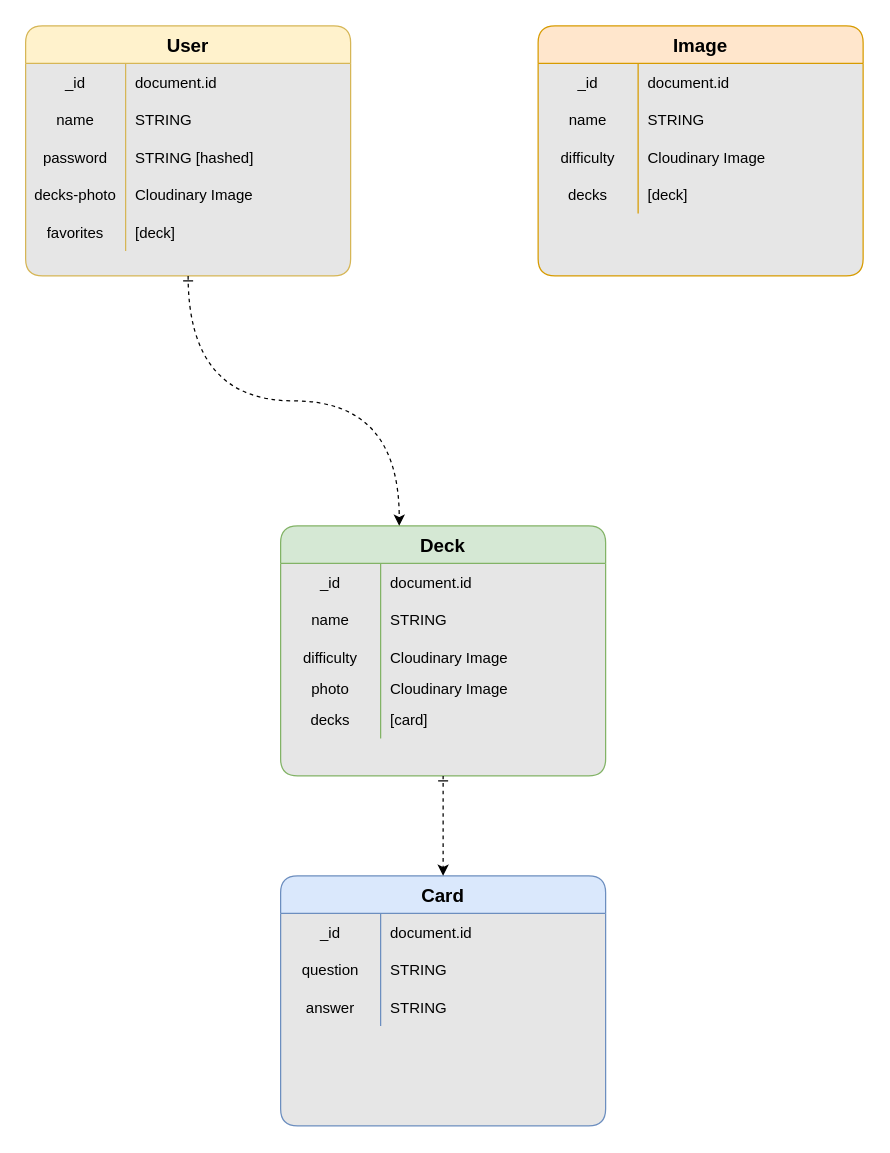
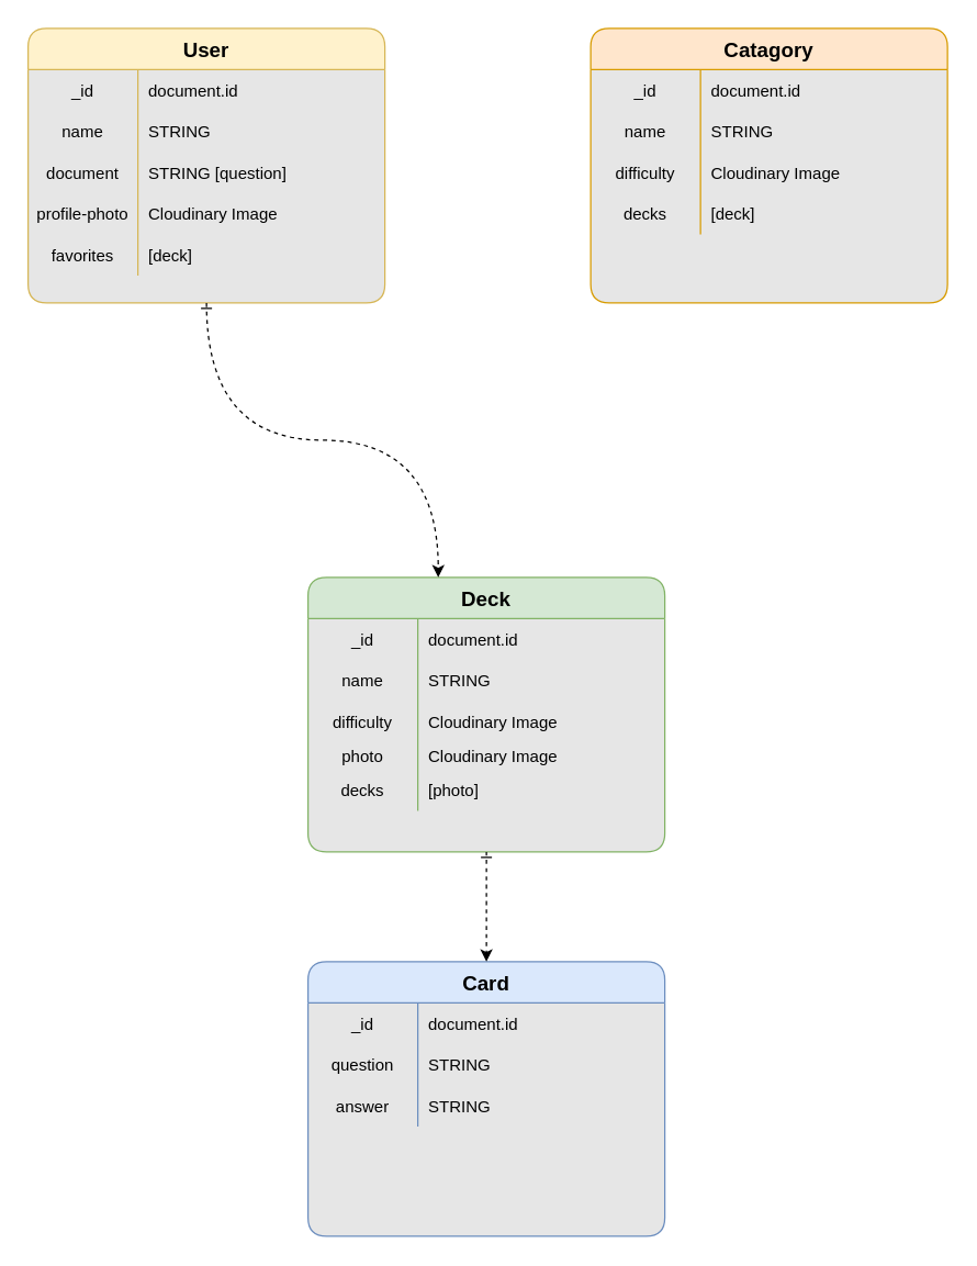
  <mxCell id="0" />
  <mxCell id="1" parent="0" />
  <mxCell id="2" value="User" style="shape=table;startSize=30;container=1;collapsible=1;childLayout=tableLayout;fixedRows=1;rowLines=0;fontStyle=1;align=center;resizeLast=1;rounded=1;swimlaneFillColor=#E6E6E6;fillColor=#fff2cc;strokeColor=#d6b656;fontSize=15;fontFamily=Helvetica;" parent="1" vertex="1"><mxGeometry x="20" y="20" width="260" height="200" as="geometry"><mxRectangle x="100" y="140" width="70" height="30" as="alternateBounds" /></mxGeometry></mxCell>
  <mxCell id="3" value="" style="shape=tableRow;horizontal=0;startSize=0;swimlaneHead=0;swimlaneBody=0;fillColor=none;collapsible=0;dropTarget=0;points=[[0,0.5],[1,0.5]];portConstraint=eastwest;top=0;left=0;right=0;bottom=0;fontFamily=Helvetica;" parent="2" vertex="1"><mxGeometry y="30" width="260" height="30" as="geometry" /></mxCell>
  <mxCell id="4" value="_id" style="shape=partialRectangle;connectable=0;fillColor=none;top=0;left=0;bottom=0;right=0;editable=1;overflow=hidden;fontFamily=Helvetica;" parent="3" vertex="1"><mxGeometry width="80" height="30" as="geometry"><mxRectangle width="80" height="30" as="alternateBounds" /></mxGeometry></mxCell>
  <mxCell id="5" value="document.id" style="shape=partialRectangle;connectable=0;fillColor=none;top=0;left=0;bottom=0;right=0;align=left;spacingLeft=6;overflow=hidden;fontFamily=Helvetica;" parent="3" vertex="1"><mxGeometry x="80" width="180" height="30" as="geometry"><mxRectangle width="180" height="30" as="alternateBounds" /></mxGeometry></mxCell>
  <mxCell id="6" value="" style="shape=tableRow;horizontal=0;startSize=0;swimlaneHead=0;swimlaneBody=0;fillColor=none;collapsible=0;dropTarget=0;points=[[0,0.5],[1,0.5]];portConstraint=eastwest;top=0;left=0;right=0;bottom=0;fontFamily=Helvetica;" parent="2" vertex="1"><mxGeometry y="60" width="260" height="30" as="geometry" /></mxCell>
  <mxCell id="7" value="name" style="shape=partialRectangle;connectable=0;fillColor=none;top=0;left=0;bottom=0;right=0;editable=1;overflow=hidden;fontFamily=Helvetica;" parent="6" vertex="1"><mxGeometry width="80" height="30" as="geometry"><mxRectangle width="80" height="30" as="alternateBounds" /></mxGeometry></mxCell>
  <mxCell id="8" value="STRING" style="shape=partialRectangle;connectable=0;fillColor=none;top=0;left=0;bottom=0;right=0;align=left;spacingLeft=6;overflow=hidden;fontFamily=Helvetica;" parent="6" vertex="1"><mxGeometry x="80" width="180" height="30" as="geometry"><mxRectangle width="180" height="30" as="alternateBounds" /></mxGeometry></mxCell>
  <mxCell id="9" value="" style="shape=tableRow;horizontal=0;startSize=0;swimlaneHead=0;swimlaneBody=0;fillColor=none;collapsible=0;dropTarget=0;points=[[0,0.5],[1,0.5]];portConstraint=eastwest;top=0;left=0;right=0;bottom=0;fontFamily=Helvetica;" parent="2" vertex="1"><mxGeometry y="90" width="260" height="30" as="geometry" /></mxCell>
- <mxCell id="10" value="password" style="shape=partialRectangle;connectable=0;fillColor=none;top=0;left=0;bottom=0;right=0;editable=1;overflow=hidden;fontFamily=Helvetica;" parent="9" vertex="1"><mxGeometry width="80" height="30" as="geometry"><mxRectangle width="80" height="30" as="alternateBounds" /></mxGeometry></mxCell>
- <mxCell id="11" value="STRING [hashed]" style="shape=partialRectangle;connectable=0;fillColor=none;top=0;left=0;bottom=0;right=0;align=left;spacingLeft=6;overflow=hidden;fontFamily=Helvetica;" parent="9" vertex="1"><mxGeometry x="80" width="180" height="30" as="geometry"><mxRectangle width="180" height="30" as="alternateBounds" /></mxGeometry></mxCell>
+ <mxCell id="10" value="document" style="shape=partialRectangle;connectable=0;fillColor=none;top=0;left=0;bottom=0;right=0;editable=1;overflow=hidden;fontFamily=Helvetica;" parent="9" vertex="1"><mxGeometry width="80" height="30" as="geometry"><mxRectangle width="80" height="30" as="alternateBounds" /></mxGeometry></mxCell>
+ <mxCell id="11" value="STRING [question]" style="shape=partialRectangle;connectable=0;fillColor=none;top=0;left=0;bottom=0;right=0;align=left;spacingLeft=6;overflow=hidden;fontFamily=Helvetica;" parent="9" vertex="1"><mxGeometry x="80" width="180" height="30" as="geometry"><mxRectangle width="180" height="30" as="alternateBounds" /></mxGeometry></mxCell>
  <mxCell id="12" value="" style="shape=tableRow;horizontal=0;startSize=0;swimlaneHead=0;swimlaneBody=0;fillColor=none;collapsible=0;dropTarget=0;points=[[0,0.5],[1,0.5]];portConstraint=eastwest;top=0;left=0;right=0;bottom=0;fontFamily=Helvetica;" parent="2" vertex="1"><mxGeometry y="120" width="260" height="30" as="geometry" /></mxCell>
- <mxCell id="13" value="decks-photo" style="shape=partialRectangle;connectable=0;fillColor=none;top=0;left=0;bottom=0;right=0;editable=1;overflow=hidden;fontFamily=Helvetica;" parent="12" vertex="1"><mxGeometry width="80" height="30" as="geometry"><mxRectangle width="80" height="30" as="alternateBounds" /></mxGeometry></mxCell>
+ <mxCell id="13" value="profile-photo" style="shape=partialRectangle;connectable=0;fillColor=none;top=0;left=0;bottom=0;right=0;editable=1;overflow=hidden;fontFamily=Helvetica;" parent="12" vertex="1"><mxGeometry width="80" height="30" as="geometry"><mxRectangle width="80" height="30" as="alternateBounds" /></mxGeometry></mxCell>
  <mxCell id="14" value="Cloudinary Image" style="shape=partialRectangle;connectable=0;fillColor=none;top=0;left=0;bottom=0;right=0;align=left;spacingLeft=6;overflow=hidden;fontFamily=Helvetica;" parent="12" vertex="1"><mxGeometry x="80" width="180" height="30" as="geometry"><mxRectangle width="180" height="30" as="alternateBounds" /></mxGeometry></mxCell>
  <mxCell id="15" value="" style="shape=tableRow;horizontal=0;startSize=0;swimlaneHead=0;swimlaneBody=0;fillColor=none;collapsible=0;dropTarget=0;points=[[0,0.5],[1,0.5]];portConstraint=eastwest;top=0;left=0;right=0;bottom=0;fontFamily=Helvetica;" parent="2" vertex="1"><mxGeometry y="150" width="260" height="30" as="geometry" /></mxCell>
  <mxCell id="16" value="favorites" style="shape=partialRectangle;connectable=0;fillColor=none;top=0;left=0;bottom=0;right=0;editable=1;overflow=hidden;fontFamily=Helvetica;" parent="15" vertex="1"><mxGeometry width="80" height="30" as="geometry"><mxRectangle width="80" height="30" as="alternateBounds" /></mxGeometry></mxCell>
  <mxCell id="17" value="[deck]" style="shape=partialRectangle;connectable=0;fillColor=none;top=0;left=0;bottom=0;right=0;align=left;spacingLeft=6;overflow=hidden;fontFamily=Helvetica;" parent="15" vertex="1"><mxGeometry x="80" width="180" height="30" as="geometry"><mxRectangle width="180" height="30" as="alternateBounds" /></mxGeometry></mxCell>
- <mxCell id="18" value="Image" style="shape=table;startSize=30;container=1;collapsible=1;childLayout=tableLayout;fixedRows=1;rowLines=0;fontStyle=1;align=center;resizeLast=1;rounded=1;fillColor=#ffe6cc;strokeColor=#d79b00;swimlaneFillColor=#E6E6E6;fontSize=15;fontFamily=Helvetica;" parent="1" vertex="1"><mxGeometry x="430" y="20" width="260" height="200" as="geometry" /></mxCell>
+ <mxCell id="18" value="Catagory" style="shape=table;startSize=30;container=1;collapsible=1;childLayout=tableLayout;fixedRows=1;rowLines=0;fontStyle=1;align=center;resizeLast=1;rounded=1;fillColor=#ffe6cc;strokeColor=#d79b00;swimlaneFillColor=#E6E6E6;fontSize=15;fontFamily=Helvetica;" parent="1" vertex="1"><mxGeometry x="430" y="20" width="260" height="200" as="geometry" /></mxCell>
  <mxCell id="19" value="" style="shape=tableRow;horizontal=0;startSize=0;swimlaneHead=0;swimlaneBody=0;fillColor=none;collapsible=0;dropTarget=0;points=[[0,0.5],[1,0.5]];portConstraint=eastwest;top=0;left=0;right=0;bottom=0;rounded=1;fontFamily=Helvetica;" parent="18" vertex="1"><mxGeometry y="30" width="260" height="30" as="geometry" /></mxCell>
  <mxCell id="20" value="_id" style="shape=partialRectangle;connectable=0;fillColor=none;top=0;left=0;bottom=0;right=0;editable=1;overflow=hidden;rounded=1;fontFamily=Helvetica;" parent="19" vertex="1"><mxGeometry width="80" height="30" as="geometry"><mxRectangle width="80" height="30" as="alternateBounds" /></mxGeometry></mxCell>
  <mxCell id="21" value="document.id" style="shape=partialRectangle;connectable=0;fillColor=none;top=0;left=0;bottom=0;right=0;align=left;spacingLeft=6;overflow=hidden;rounded=1;fontFamily=Helvetica;" parent="19" vertex="1"><mxGeometry x="80" width="180" height="30" as="geometry"><mxRectangle width="180" height="30" as="alternateBounds" /></mxGeometry></mxCell>
  <mxCell id="22" value="" style="shape=tableRow;horizontal=0;startSize=0;swimlaneHead=0;swimlaneBody=0;fillColor=none;collapsible=0;dropTarget=0;points=[[0,0.5],[1,0.5]];portConstraint=eastwest;top=0;left=0;right=0;bottom=0;rounded=1;fontFamily=Helvetica;" parent="18" vertex="1"><mxGeometry y="60" width="260" height="30" as="geometry" /></mxCell>
  <mxCell id="23" value="name" style="shape=partialRectangle;connectable=0;fillColor=none;top=0;left=0;bottom=0;right=0;editable=1;overflow=hidden;rounded=1;fontFamily=Helvetica;" parent="22" vertex="1"><mxGeometry width="80" height="30" as="geometry"><mxRectangle width="80" height="30" as="alternateBounds" /></mxGeometry></mxCell>
  <mxCell id="24" value="STRING" style="shape=partialRectangle;connectable=0;fillColor=none;top=0;left=0;bottom=0;right=0;align=left;spacingLeft=6;overflow=hidden;rounded=1;fontFamily=Helvetica;" parent="22" vertex="1"><mxGeometry x="80" width="180" height="30" as="geometry"><mxRectangle width="180" height="30" as="alternateBounds" /></mxGeometry></mxCell>
  <mxCell id="25" value="" style="shape=tableRow;horizontal=0;startSize=0;swimlaneHead=0;swimlaneBody=0;fillColor=none;collapsible=0;dropTarget=0;points=[[0,0.5],[1,0.5]];portConstraint=eastwest;top=0;left=0;right=0;bottom=0;rounded=1;fontFamily=Helvetica;" parent="18" vertex="1"><mxGeometry y="90" width="260" height="30" as="geometry" /></mxCell>
  <mxCell id="26" value="difficulty" style="shape=partialRectangle;connectable=0;fillColor=none;top=0;left=0;bottom=0;right=0;editable=1;overflow=hidden;rounded=1;fontFamily=Helvetica;" parent="25" vertex="1"><mxGeometry width="80" height="30" as="geometry"><mxRectangle width="80" height="30" as="alternateBounds" /></mxGeometry></mxCell>
  <mxCell id="27" value="Cloudinary Image" style="shape=partialRectangle;connectable=0;fillColor=none;top=0;left=0;bottom=0;right=0;align=left;spacingLeft=6;overflow=hidden;rounded=1;fontFamily=Helvetica;" parent="25" vertex="1"><mxGeometry x="80" width="180" height="30" as="geometry"><mxRectangle width="180" height="30" as="alternateBounds" /></mxGeometry></mxCell>
  <mxCell id="28" value="" style="shape=tableRow;horizontal=0;startSize=0;swimlaneHead=0;swimlaneBody=0;fillColor=none;collapsible=0;dropTarget=0;points=[[0,0.5],[1,0.5]];portConstraint=eastwest;top=0;left=0;right=0;bottom=0;rounded=1;fontFamily=Helvetica;" parent="18" vertex="1"><mxGeometry y="120" width="260" height="30" as="geometry" /></mxCell>
  <mxCell id="29" value="decks" style="shape=partialRectangle;connectable=0;fillColor=none;top=0;left=0;bottom=0;right=0;editable=1;overflow=hidden;rounded=1;fontFamily=Helvetica;" parent="28" vertex="1"><mxGeometry width="80" height="30" as="geometry"><mxRectangle width="80" height="30" as="alternateBounds" /></mxGeometry></mxCell>
  <mxCell id="30" value="[deck]" style="shape=partialRectangle;connectable=0;fillColor=none;top=0;left=0;bottom=0;right=0;align=left;spacingLeft=6;overflow=hidden;rounded=1;fontFamily=Helvetica;" parent="28" vertex="1"><mxGeometry x="80" width="180" height="30" as="geometry"><mxRectangle width="180" height="30" as="alternateBounds" /></mxGeometry></mxCell>
  <mxCell id="31" value="Card" style="shape=table;startSize=30;container=1;collapsible=1;childLayout=tableLayout;fixedRows=1;rowLines=0;fontStyle=1;align=center;resizeLast=1;rounded=1;fillColor=#dae8fc;strokeColor=#6c8ebf;swimlaneFillColor=#E6E6E6;fontSize=15;fontFamily=Helvetica;" parent="1" vertex="1"><mxGeometry x="224" y="700" width="260" height="200" as="geometry" /></mxCell>
  <mxCell id="32" value="" style="shape=tableRow;horizontal=0;startSize=0;swimlaneHead=0;swimlaneBody=0;fillColor=none;collapsible=0;dropTarget=0;points=[[0,0.5],[1,0.5]];portConstraint=eastwest;top=0;left=0;right=0;bottom=0;rounded=1;fontFamily=Helvetica;" parent="31" vertex="1"><mxGeometry y="30" width="260" height="30" as="geometry" /></mxCell>
  <mxCell id="33" value="_id" style="shape=partialRectangle;connectable=0;fillColor=none;top=0;left=0;bottom=0;right=0;editable=1;overflow=hidden;rounded=1;fontFamily=Helvetica;" parent="32" vertex="1"><mxGeometry width="80" height="30" as="geometry"><mxRectangle width="80" height="30" as="alternateBounds" /></mxGeometry></mxCell>
  <mxCell id="34" value="document.id" style="shape=partialRectangle;connectable=0;fillColor=none;top=0;left=0;bottom=0;right=0;align=left;spacingLeft=6;overflow=hidden;rounded=1;fontFamily=Helvetica;" parent="32" vertex="1"><mxGeometry x="80" width="180" height="30" as="geometry"><mxRectangle width="180" height="30" as="alternateBounds" /></mxGeometry></mxCell>
  <mxCell id="35" value="" style="shape=tableRow;horizontal=0;startSize=0;swimlaneHead=0;swimlaneBody=0;fillColor=none;collapsible=0;dropTarget=0;points=[[0,0.5],[1,0.5]];portConstraint=eastwest;top=0;left=0;right=0;bottom=0;rounded=1;fontFamily=Helvetica;" parent="31" vertex="1"><mxGeometry y="60" width="260" height="30" as="geometry" /></mxCell>
  <mxCell id="36" value="question" style="shape=partialRectangle;connectable=0;fillColor=none;top=0;left=0;bottom=0;right=0;editable=1;overflow=hidden;rounded=1;fontFamily=Helvetica;" parent="35" vertex="1"><mxGeometry width="80" height="30" as="geometry"><mxRectangle width="80" height="30" as="alternateBounds" /></mxGeometry></mxCell>
  <mxCell id="37" value="STRING" style="shape=partialRectangle;connectable=0;fillColor=none;top=0;left=0;bottom=0;right=0;align=left;spacingLeft=6;overflow=hidden;rounded=1;fontFamily=Helvetica;" parent="35" vertex="1"><mxGeometry x="80" width="180" height="30" as="geometry"><mxRectangle width="180" height="30" as="alternateBounds" /></mxGeometry></mxCell>
  <mxCell id="38" value="" style="shape=tableRow;horizontal=0;startSize=0;swimlaneHead=0;swimlaneBody=0;fillColor=none;collapsible=0;dropTarget=0;points=[[0,0.5],[1,0.5]];portConstraint=eastwest;top=0;left=0;right=0;bottom=0;rounded=1;fontFamily=Helvetica;" parent="31" vertex="1"><mxGeometry y="90" width="260" height="30" as="geometry" /></mxCell>
  <mxCell id="39" value="answer" style="shape=partialRectangle;connectable=0;fillColor=none;top=0;left=0;bottom=0;right=0;editable=1;overflow=hidden;rounded=1;fontFamily=Helvetica;" parent="38" vertex="1"><mxGeometry width="80" height="30" as="geometry"><mxRectangle width="80" height="30" as="alternateBounds" /></mxGeometry></mxCell>
  <mxCell id="40" value="STRING" style="shape=partialRectangle;connectable=0;fillColor=none;top=0;left=0;bottom=0;right=0;align=left;spacingLeft=6;overflow=hidden;rounded=1;fontFamily=Helvetica;" parent="38" vertex="1"><mxGeometry x="80" width="180" height="30" as="geometry"><mxRectangle width="180" height="30" as="alternateBounds" /></mxGeometry></mxCell>
  <mxCell id="41" value="Deck" style="shape=table;startSize=30;container=1;collapsible=1;childLayout=tableLayout;fixedRows=1;rowLines=0;fontStyle=1;align=center;resizeLast=1;rounded=1;fillColor=#d5e8d4;strokeColor=#82b366;swimlaneFillColor=#E6E6E6;fontSize=15;fontFamily=Helvetica;" parent="1" vertex="1"><mxGeometry x="224" y="420" width="260" height="200" as="geometry" /></mxCell>
  <mxCell id="42" value="" style="shape=tableRow;horizontal=0;startSize=0;swimlaneHead=0;swimlaneBody=0;fillColor=none;collapsible=0;dropTarget=0;points=[[0,0.5],[1,0.5]];portConstraint=eastwest;top=0;left=0;right=0;bottom=0;rounded=1;fontFamily=Helvetica;" parent="41" vertex="1"><mxGeometry y="30" width="260" height="30" as="geometry" /></mxCell>
  <mxCell id="43" value="_id" style="shape=partialRectangle;connectable=0;fillColor=none;top=0;left=0;bottom=0;right=0;editable=1;overflow=hidden;rounded=1;fontFamily=Helvetica;" parent="42" vertex="1"><mxGeometry width="80" height="30" as="geometry"><mxRectangle width="80" height="30" as="alternateBounds" /></mxGeometry></mxCell>
  <mxCell id="44" value="document.id" style="shape=partialRectangle;connectable=0;fillColor=none;top=0;left=0;bottom=0;right=0;align=left;spacingLeft=6;overflow=hidden;rounded=1;fontFamily=Helvetica;" parent="42" vertex="1"><mxGeometry x="80" width="180" height="30" as="geometry"><mxRectangle width="180" height="30" as="alternateBounds" /></mxGeometry></mxCell>
  <mxCell id="45" value="" style="shape=tableRow;horizontal=0;startSize=0;swimlaneHead=0;swimlaneBody=0;fillColor=none;collapsible=0;dropTarget=0;points=[[0,0.5],[1,0.5]];portConstraint=eastwest;top=0;left=0;right=0;bottom=0;rounded=1;fontFamily=Helvetica;" parent="41" vertex="1"><mxGeometry y="60" width="260" height="30" as="geometry" /></mxCell>
  <mxCell id="46" value="name" style="shape=partialRectangle;connectable=0;fillColor=none;top=0;left=0;bottom=0;right=0;editable=1;overflow=hidden;rounded=1;fontFamily=Helvetica;" parent="45" vertex="1"><mxGeometry width="80" height="30" as="geometry"><mxRectangle width="80" height="30" as="alternateBounds" /></mxGeometry></mxCell>
  <mxCell id="47" value="STRING" style="shape=partialRectangle;connectable=0;fillColor=none;top=0;left=0;bottom=0;right=0;align=left;spacingLeft=6;overflow=hidden;rounded=1;fontFamily=Helvetica;" parent="45" vertex="1"><mxGeometry x="80" width="180" height="30" as="geometry"><mxRectangle width="180" height="30" as="alternateBounds" /></mxGeometry></mxCell>
  <mxCell id="48" value="" style="shape=tableRow;horizontal=0;startSize=0;swimlaneHead=0;swimlaneBody=0;fillColor=none;collapsible=0;dropTarget=0;points=[[0,0.5],[1,0.5]];portConstraint=eastwest;top=0;left=0;right=0;bottom=0;rounded=1;fontFamily=Helvetica;" parent="41" vertex="1"><mxGeometry y="90" width="260" height="30" as="geometry" /></mxCell>
  <mxCell id="49" value="difficulty" style="shape=partialRectangle;connectable=0;fillColor=none;top=0;left=0;bottom=0;right=0;editable=1;overflow=hidden;rounded=1;fontFamily=Helvetica;" parent="48" vertex="1"><mxGeometry width="80" height="30" as="geometry"><mxRectangle width="80" height="30" as="alternateBounds" /></mxGeometry></mxCell>
  <mxCell id="50" value="Cloudinary Image" style="shape=partialRectangle;connectable=0;fillColor=none;top=0;left=0;bottom=0;right=0;align=left;spacingLeft=6;overflow=hidden;rounded=1;fontFamily=Helvetica;" parent="48" vertex="1"><mxGeometry x="80" width="180" height="30" as="geometry"><mxRectangle width="180" height="30" as="alternateBounds" /></mxGeometry></mxCell>
  <mxCell id="51" value="" style="shape=tableRow;horizontal=0;startSize=0;swimlaneHead=0;swimlaneBody=0;fillColor=none;collapsible=0;dropTarget=0;points=[[0,0.5],[1,0.5]];portConstraint=eastwest;top=0;left=0;right=0;bottom=0;rounded=1;fontFamily=Helvetica;" parent="41" vertex="1"><mxGeometry y="120" width="260" height="20" as="geometry" /></mxCell>
  <mxCell id="52" value="photo" style="shape=partialRectangle;connectable=0;fillColor=none;top=0;left=0;bottom=0;right=0;editable=1;overflow=hidden;rounded=1;fontFamily=Helvetica;" parent="51" vertex="1"><mxGeometry width="80" height="20" as="geometry"><mxRectangle width="80" height="20" as="alternateBounds" /></mxGeometry></mxCell>
  <mxCell id="53" value="Cloudinary Image" style="shape=partialRectangle;connectable=0;fillColor=none;top=0;left=0;bottom=0;right=0;align=left;spacingLeft=6;overflow=hidden;rounded=1;fontFamily=Helvetica;" parent="51" vertex="1"><mxGeometry x="80" width="180" height="20" as="geometry"><mxRectangle width="180" height="20" as="alternateBounds" /></mxGeometry></mxCell>
  <mxCell id="54" value="" style="shape=tableRow;horizontal=0;startSize=0;swimlaneHead=0;swimlaneBody=0;fillColor=none;collapsible=0;dropTarget=0;points=[[0,0.5],[1,0.5]];portConstraint=eastwest;top=0;left=0;right=0;bottom=0;rounded=1;fontFamily=Helvetica;" parent="41" vertex="1"><mxGeometry y="140" width="260" height="30" as="geometry" /></mxCell>
  <mxCell id="55" value="decks" style="shape=partialRectangle;connectable=0;fillColor=none;top=0;left=0;bottom=0;right=0;editable=1;overflow=hidden;rounded=1;fontFamily=Helvetica;" parent="54" vertex="1"><mxGeometry width="80" height="30" as="geometry"><mxRectangle width="80" height="30" as="alternateBounds" /></mxGeometry></mxCell>
- <mxCell id="56" value="[card]" style="shape=partialRectangle;connectable=0;fillColor=none;top=0;left=0;bottom=0;right=0;align=left;spacingLeft=6;overflow=hidden;rounded=1;fontFamily=Helvetica;" parent="54" vertex="1"><mxGeometry x="80" width="180" height="30" as="geometry"><mxRectangle width="180" height="30" as="alternateBounds" /></mxGeometry></mxCell>
+ <mxCell id="56" value="[photo]" style="shape=partialRectangle;connectable=0;fillColor=none;top=0;left=0;bottom=0;right=0;align=left;spacingLeft=6;overflow=hidden;rounded=1;fontFamily=Helvetica;" parent="54" vertex="1"><mxGeometry x="80" width="180" height="30" as="geometry"><mxRectangle width="180" height="30" as="alternateBounds" /></mxGeometry></mxCell>
  <mxCell id="57" value="" style="edgeStyle=orthogonalEdgeStyle;fontSize=12;html=1;endArrow=classic;endFill=1;rounded=0;startArrow=ERone;startFill=0;jumpStyle=arc;fontFamily=Helvetica;curved=1;entryX=0.365;entryY=0;entryDx=0;entryDy=0;entryPerimeter=0;exitX=0.5;exitY=1;exitDx=0;exitDy=0;dashed=1;" parent="1" source="2" target="41" edge="1"><mxGeometry width="100" height="100" relative="1" as="geometry"><mxPoint x="280" y="300" as="sourcePoint" /><mxPoint x="320" y="370" as="targetPoint" /></mxGeometry></mxCell>
  <mxCell id="58" value="" style="edgeStyle=orthogonalEdgeStyle;fontSize=12;html=1;endArrow=classic;endFill=1;rounded=0;startArrow=ERone;startFill=0;jumpStyle=arc;fontFamily=Helvetica;curved=1;entryX=0.5;entryY=0;entryDx=0;entryDy=0;exitX=0.5;exitY=1;exitDx=0;exitDy=0;dashed=1;" parent="1" source="41" target="31" edge="1"><mxGeometry width="100" height="100" relative="1" as="geometry"><mxPoint x="624.92" y="780" as="sourcePoint" /><mxPoint x="460" y="869.71" as="targetPoint" /></mxGeometry></mxCell>
